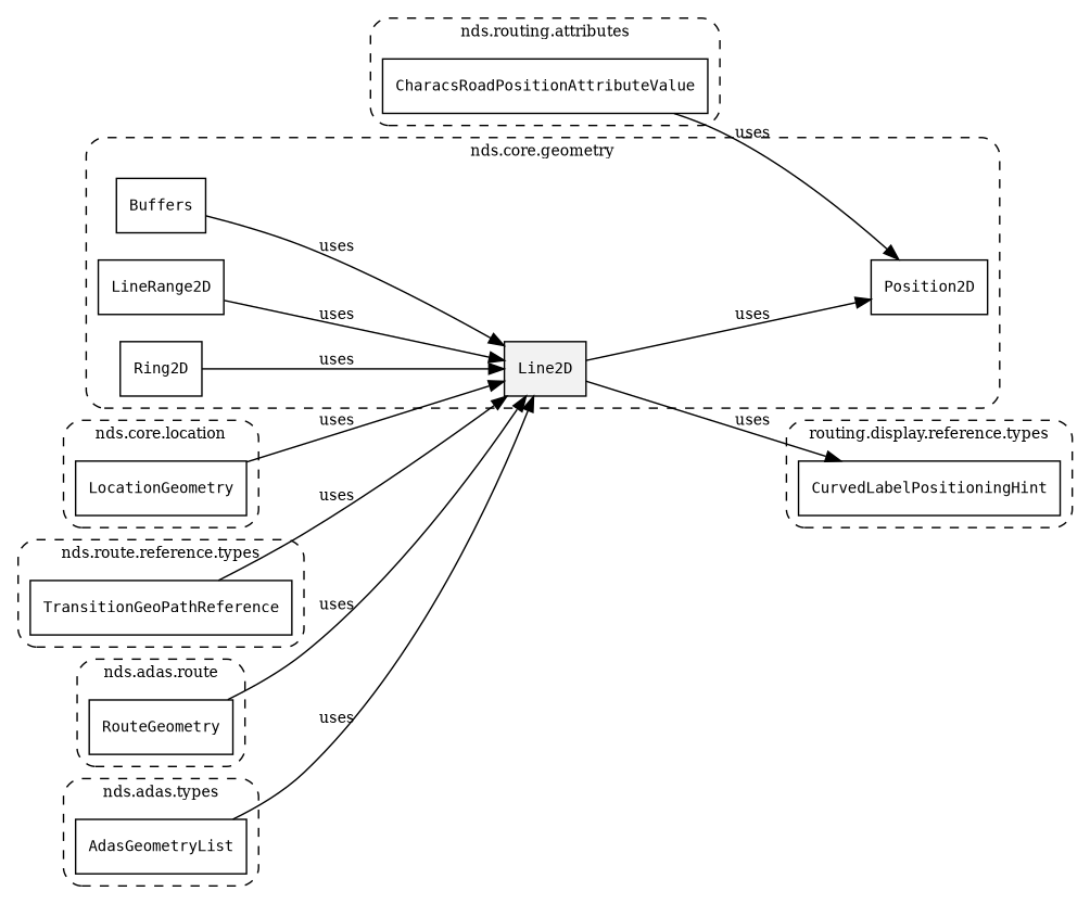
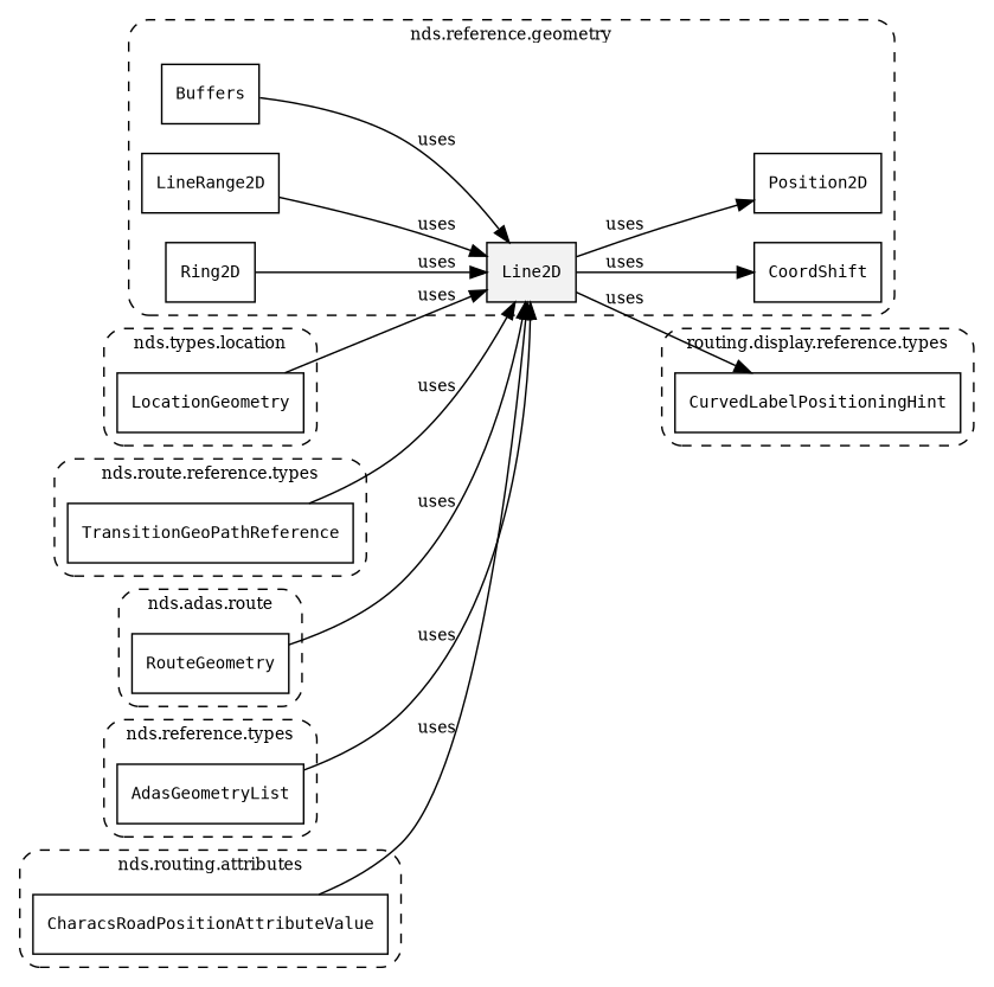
  digraph {
    fontsize=10
    rankdir=LR
    node [fontsize=10 shape=box]
    edge [fontsize=10]
    n1 [fillcolor="#0000000D" label=<<font face="monospace"><table align="center" border="0" cellspacing="0" cellpadding="0"><tr><td href="../../../content/packages/nds.core.geometry.html#Structure-Line2D" title="Structure defined in nds.core.geometry">Line2D</td></tr></table></font>> style=filled]
+   n2 [label=<<font face="monospace"><table align="center" border="0" cellspacing="0" cellpadding="0"><tr><td href="../../../content/packages/nds.core.geometry.html#Subtype-CoordShift" title="Subtype defined in nds.core.geometry">CoordShift</td></tr></table></font>>]
    n3 [label=<<font face="monospace"><table align="center" border="0" cellspacing="0" cellpadding="0"><tr><td href="../../../content/packages/nds.core.geometry.html#Structure-Position2D" title="Structure defined in nds.core.geometry">Position2D</td></tr></table></font>>]
    n4 [label=<<font face="monospace"><table align="center" border="0" cellspacing="0" cellpadding="0"><tr><td href="../../../content/packages/nds.core.geometry.html#Choice-Buffers" title="Choice defined in nds.core.geometry">Buffers</td></tr></table></font>>]
    n5 [label=<<font face="monospace"><table align="center" border="0" cellspacing="0" cellpadding="0"><tr><td href="../../../content/packages/nds.core.geometry.html#Structure-LineRange2D" title="Structure defined in nds.core.geometry">LineRange2D</td></tr></table></font>>]
    n6 [label=<<font face="monospace"><table align="center" border="0" cellspacing="0" cellpadding="0"><tr><td href="../../../content/packages/nds.core.geometry.html#Subtype-Ring2D" title="Subtype defined in nds.core.geometry">Ring2D</td></tr></table></font>>]
    n7 [label=<<font face="monospace"><table align="center" border="0" cellspacing="0" cellpadding="0"><tr><td href="../../../content/packages/nds.core.location.html#Structure-LocationGeometry" title="Structure defined in nds.core.location">LocationGeometry</td></tr></table></font>>]
    n8 [label=<<font face="monospace"><table align="center" border="0" cellspacing="0" cellpadding="0"><tr><td href="../../../content/packages/nds.road.reference.types.html#Structure-TransitionGeoPathReference" title="Structure defined in nds.road.reference.types">TransitionGeoPathReference</td></tr></table></font>>]
    n9 [label=<<font face="monospace"><table align="center" border="0" cellspacing="0" cellpadding="0"><tr><td href="../../../content/packages/nds.routing.route.html#Structure-RouteGeometry" title="Structure defined in nds.routing.route">RouteGeometry</td></tr></table></font>>]
    n10 [label=<<font face="monospace"><table align="center" border="0" cellspacing="0" cellpadding="0"><tr><td href="../../../content/packages/nds.display.reference.types.html#Structure-CurvedLabelPositioningHint" title="Structure defined in nds.display.reference.types">CurvedLabelPositioningHint</td></tr></table></font>>]
    n11 [label=<<font face="monospace"><table align="center" border="0" cellspacing="0" cellpadding="0"><tr><td href="../../../content/packages/nds.adas.types.html#Structure-AdasGeometryList" title="Structure defined in nds.adas.types">AdasGeometryList</td></tr></table></font>>]
    n12 [label=<<font face="monospace"><table align="center" border="0" cellspacing="0" cellpadding="0"><tr><td href="../../../content/packages/nds.characteristics.attributes.html#Choice-CharacsRoadPositionAttributeValue" title="Choice defined in nds.characteristics.attributes">CharacsRoadPositionAttributeValue</td></tr></table></font>>]
    subgraph cluster_1 {
-     label="nds.core.geometry"
+     label="nds.reference.geometry"
      style="dashed, rounded"
      n1
+     n2
      n3
      n4
      n5
      n6
    }
    subgraph cluster_2 {
-     label="nds.core.location"
+     label="nds.types.location"
      style="dashed, rounded"
      n7
    }
    subgraph cluster_3 {
      label="nds.route.reference.types"
      style="dashed, rounded"
      n8
    }
    subgraph cluster_4 {
      label="nds.adas.route"
      style="dashed, rounded"
      n9
    }
    subgraph cluster_5 {
      label="routing.display.reference.types"
      style="dashed, rounded"
      n10
    }
    subgraph cluster_6 {
-     label="nds.adas.types"
+     label="nds.reference.types"
      style="dashed, rounded"
      n11
    }
    subgraph cluster_7 {
      label="nds.routing.attributes"
      style="dashed, rounded"
      n12
    }
+   n1 -> n2 [label=uses]
    n1 -> n3 [label=uses]
    n1 -> n10 [label=uses]
    n4 -> n1 [label=uses]
    n5 -> n1 [label=uses]
    n6 -> n1 [label=uses]
    n7 -> n1 [label=uses]
    n8 -> n1 [label=uses]
    n9 -> n1 [label=uses]
    n11 -> n1 [label=uses]
-   n12 -> n3 [label=uses]
+   n12 -> n1 [label=uses]
  }
